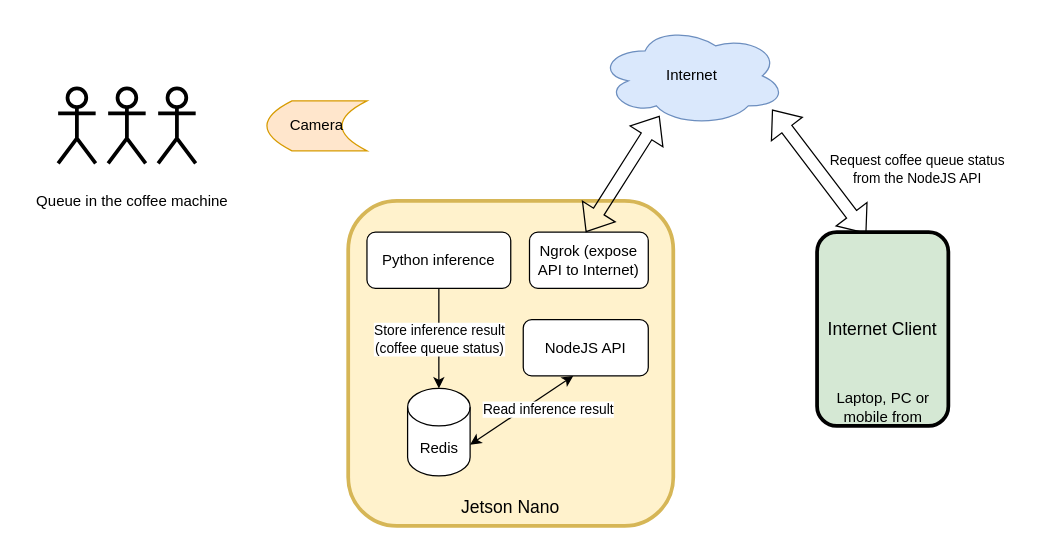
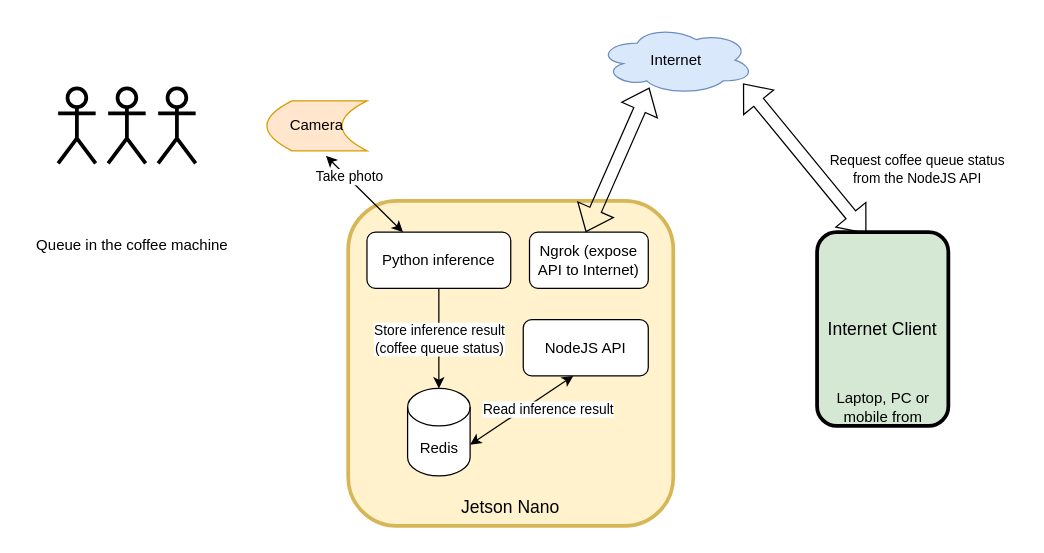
  <mxCell id="0" />
  <mxCell id="1" parent="0" />
  <mxCell id="2" value="" style="whiteSpace=wrap;html=1;aspect=fixed;strokeWidth=3;rounded=1;fillColor=#fff2cc;strokeColor=#d6b656;" parent="1" vertex="1"><mxGeometry x="278" y="160" width="260" height="260" as="geometry" /></mxCell>
  <mxCell id="3" value="Redis" style="shape=cylinder3;whiteSpace=wrap;html=1;boundedLbl=1;backgroundOutline=1;size=15;" parent="1" vertex="1"><mxGeometry x="325.5" y="310" width="50" height="70" as="geometry" /></mxCell>
  <mxCell id="4" value="Ngrok (expose API to Internet)" style="rounded=1;whiteSpace=wrap;html=1;" parent="1" vertex="1"><mxGeometry x="423" y="185" width="95" height="45" as="geometry" /></mxCell>
  <mxCell id="5" value="Python inference" style="rounded=1;whiteSpace=wrap;html=1;" parent="1" vertex="1"><mxGeometry x="293" y="185" width="115" height="45" as="geometry" /></mxCell>
  <mxCell id="6" value="NodeJS API" style="rounded=1;whiteSpace=wrap;html=1;" parent="1" vertex="1"><mxGeometry x="418" y="255" width="100" height="45" as="geometry" /></mxCell>
- <mxCell id="7" value="Internet" style="ellipse;shape=cloud;whiteSpace=wrap;html=1;fillColor=#dae8fc;strokeColor=#6c8ebf;" parent="1" vertex="1"><mxGeometry x="478" y="20" width="150" height="80" as="geometry" /></mxCell>
+ <mxCell id="7" value="Internet" style="ellipse;shape=cloud;whiteSpace=wrap;html=1;fillColor=#dae8fc;strokeColor=#6c8ebf;" parent="1" vertex="1"><mxGeometry x="478" y="20" width="125" height="55" as="geometry" /></mxCell>
  <mxCell id="8" value="&lt;font style=&quot;font-size: 14px&quot;&gt;Internet Client&lt;/font&gt;" style="rounded=1;whiteSpace=wrap;html=1;fillColor=#d5e8d4;strokeColor=#000000;strokeWidth=3;" parent="1" vertex="1"><mxGeometry x="653" y="185" width="105" height="155" as="geometry" /></mxCell>
  <mxCell id="9" value="Camera" style="shape=dataStorage;whiteSpace=wrap;html=1;fixedSize=1;fillColor=#ffe6cc;strokeColor=#d79b00;" parent="1" vertex="1"><mxGeometry x="213" y="80" width="80" height="40" as="geometry" /></mxCell>
  <mxCell id="10" style="edgeStyle=orthogonalEdgeStyle;rounded=0;orthogonalLoop=1;jettySize=auto;html=1;exitX=0.5;exitY=1;exitDx=0;exitDy=0;" parent="1" source="6" target="6" edge="1"><mxGeometry relative="1" as="geometry" /></mxCell>
  <mxCell id="11" value="" style="shape=flexArrow;endArrow=classic;startArrow=classic;html=1;rounded=0;entryX=0.327;entryY=0.9;entryDx=0;entryDy=0;entryPerimeter=0;" parent="1" target="7" edge="1"><mxGeometry width="100" height="100" relative="1" as="geometry"><mxPoint x="468" y="185" as="sourcePoint" /><mxPoint x="568" y="85" as="targetPoint" /></mxGeometry></mxCell>
  <mxCell id="12" style="edgeStyle=orthogonalEdgeStyle;rounded=0;orthogonalLoop=1;jettySize=auto;html=1;exitX=0.5;exitY=1;exitDx=0;exitDy=0;" parent="1" source="6" target="6" edge="1"><mxGeometry relative="1" as="geometry" /></mxCell>
  <mxCell id="13" value="" style="endArrow=classic;html=1;rounded=0;exitX=0.5;exitY=1;exitDx=0;exitDy=0;" parent="1" source="5" target="3" edge="1"><mxGeometry width="50" height="50" relative="1" as="geometry"><mxPoint x="498" y="330" as="sourcePoint" /><mxPoint x="548" y="280" as="targetPoint" /></mxGeometry></mxCell>
  <mxCell id="14" value="Store inference result &lt;br&gt;(coffee queue status)" style="edgeLabel;html=1;align=center;verticalAlign=middle;resizable=0;points=[];" parent="13" vertex="1" connectable="0"><mxGeometry y="3" relative="1" as="geometry"><mxPoint x="-3" as="offset" /></mxGeometry></mxCell>
  <mxCell id="15" value="" style="endArrow=classic;startArrow=classic;html=1;rounded=0;exitX=1;exitY=0;exitDx=0;exitDy=45;exitPerimeter=0;" parent="1" source="3" edge="1"><mxGeometry width="50" height="50" relative="1" as="geometry"><mxPoint x="408" y="350" as="sourcePoint" /><mxPoint x="458" y="300" as="targetPoint" /></mxGeometry></mxCell>
  <mxCell id="16" value="Read inference result" style="edgeLabel;html=1;align=center;verticalAlign=middle;resizable=0;points=[];" parent="15" vertex="1" connectable="0"><mxGeometry x="0.178" y="-5" relative="1" as="geometry"><mxPoint x="11" as="offset" /></mxGeometry></mxCell>
  <mxCell id="17" value="" style="shape=flexArrow;endArrow=classic;startArrow=classic;html=1;rounded=0;exitX=0.375;exitY=0.008;exitDx=0;exitDy=0;exitPerimeter=0;entryX=0.927;entryY=0.838;entryDx=0;entryDy=0;entryPerimeter=0;" parent="1" source="8" target="7" edge="1"><mxGeometry width="100" height="100" relative="1" as="geometry"><mxPoint x="468" y="350" as="sourcePoint" /><mxPoint x="568" y="250" as="targetPoint" /></mxGeometry></mxCell>
+ <mxCell id="18" value="" style="endArrow=classic;startArrow=classic;html=1;rounded=0;entryX=0.25;entryY=0;entryDx=0;entryDy=0;exitX=0.59;exitY=1.1;exitDx=0;exitDy=0;exitPerimeter=0;" parent="1" target="5" edge="1" source="9"><mxGeometry width="50" height="50" relative="1" as="geometry"><mxPoint x="243" y="120" as="sourcePoint" /><mxPoint x="293" y="70" as="targetPoint" /></mxGeometry></mxCell>
+ <mxCell id="19" value="Take photo" style="edgeLabel;html=1;align=center;verticalAlign=middle;resizable=0;points=[];" parent="18" vertex="1" connectable="0"><mxGeometry x="-0.135" y="1" relative="1" as="geometry"><mxPoint x="-9" y="-9" as="offset" /></mxGeometry></mxCell>
  <mxCell id="20" value="&lt;font style=&quot;font-size: 14px&quot;&gt;Jetson Nano&lt;/font&gt;" style="text;html=1;strokeColor=none;fillColor=none;align=center;verticalAlign=middle;whiteSpace=wrap;rounded=0;" parent="1" vertex="1"><mxGeometry x="358" y="390" width="100" height="30" as="geometry" /></mxCell>
  <mxCell id="21" value="Laptop, PC or mobile from" style="text;html=1;strokeColor=none;fillColor=none;align=center;verticalAlign=middle;whiteSpace=wrap;rounded=0;" parent="1" vertex="1"><mxGeometry x="660.5" y="310" width="90" height="30" as="geometry" /></mxCell>
  <mxCell id="22" value="&lt;div style=&quot;font-size: 11px&quot;&gt;Request coffee queue status&lt;br&gt;&lt;/div&gt;&lt;div style=&quot;font-size: 11px&quot;&gt;from the NodeJS API&lt;/div&gt;" style="text;html=1;align=center;verticalAlign=middle;resizable=0;points=[];autosize=1;strokeColor=none;fillColor=none;" vertex="1" parent="1"><mxGeometry x="653" y="120" width="160" height="30" as="geometry" /></mxCell>
  <mxCell id="23" value="" style="shape=umlActor;verticalLabelPosition=bottom;verticalAlign=top;html=1;outlineConnect=0;rounded=1;strokeColor=#000000;strokeWidth=3;" vertex="1" parent="1"><mxGeometry x="126" y="70" width="30" height="60" as="geometry" /></mxCell>
  <mxCell id="24" value="" style="shape=umlActor;verticalLabelPosition=bottom;verticalAlign=top;html=1;outlineConnect=0;rounded=1;strokeColor=#000000;strokeWidth=3;" vertex="1" parent="1"><mxGeometry x="86" y="70" width="30" height="60" as="geometry" /></mxCell>
  <mxCell id="25" value="" style="shape=umlActor;verticalLabelPosition=bottom;verticalAlign=top;html=1;outlineConnect=0;rounded=1;strokeColor=#000000;strokeWidth=3;" vertex="1" parent="1"><mxGeometry x="46" y="70" width="30" height="60" as="geometry" /></mxCell>
- <mxCell id="26" value="Queue in the coffee machine" style="text;html=1;align=center;verticalAlign=middle;resizable=0;points=[];autosize=1;strokeColor=none;fillColor=none;" vertex="1" parent="1"><mxGeometry x="20" y="151" width="170" height="20" as="geometry" /></mxCell>
+ <mxCell id="26" value="Queue in the coffee machine" style="text;html=1;align=center;verticalAlign=middle;resizable=0;points=[];autosize=1;strokeColor=none;fillColor=none;" vertex="1" parent="1"><mxGeometry x="20" y="186" width="170" height="20" as="geometry" /></mxCell>
